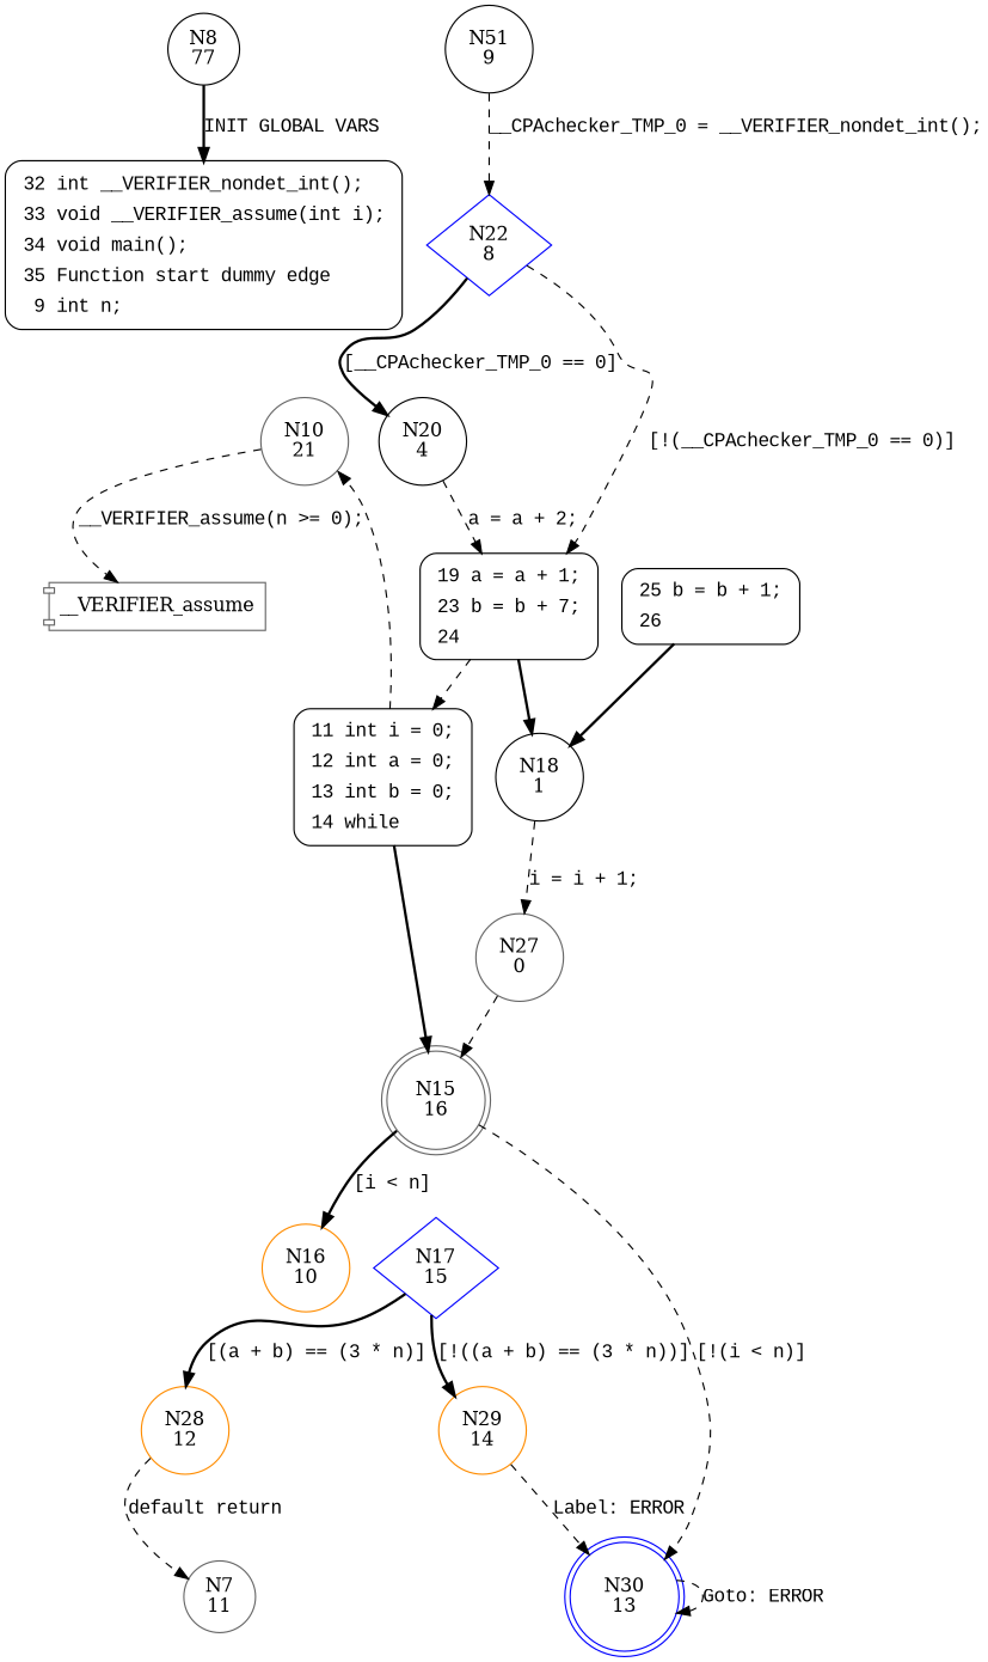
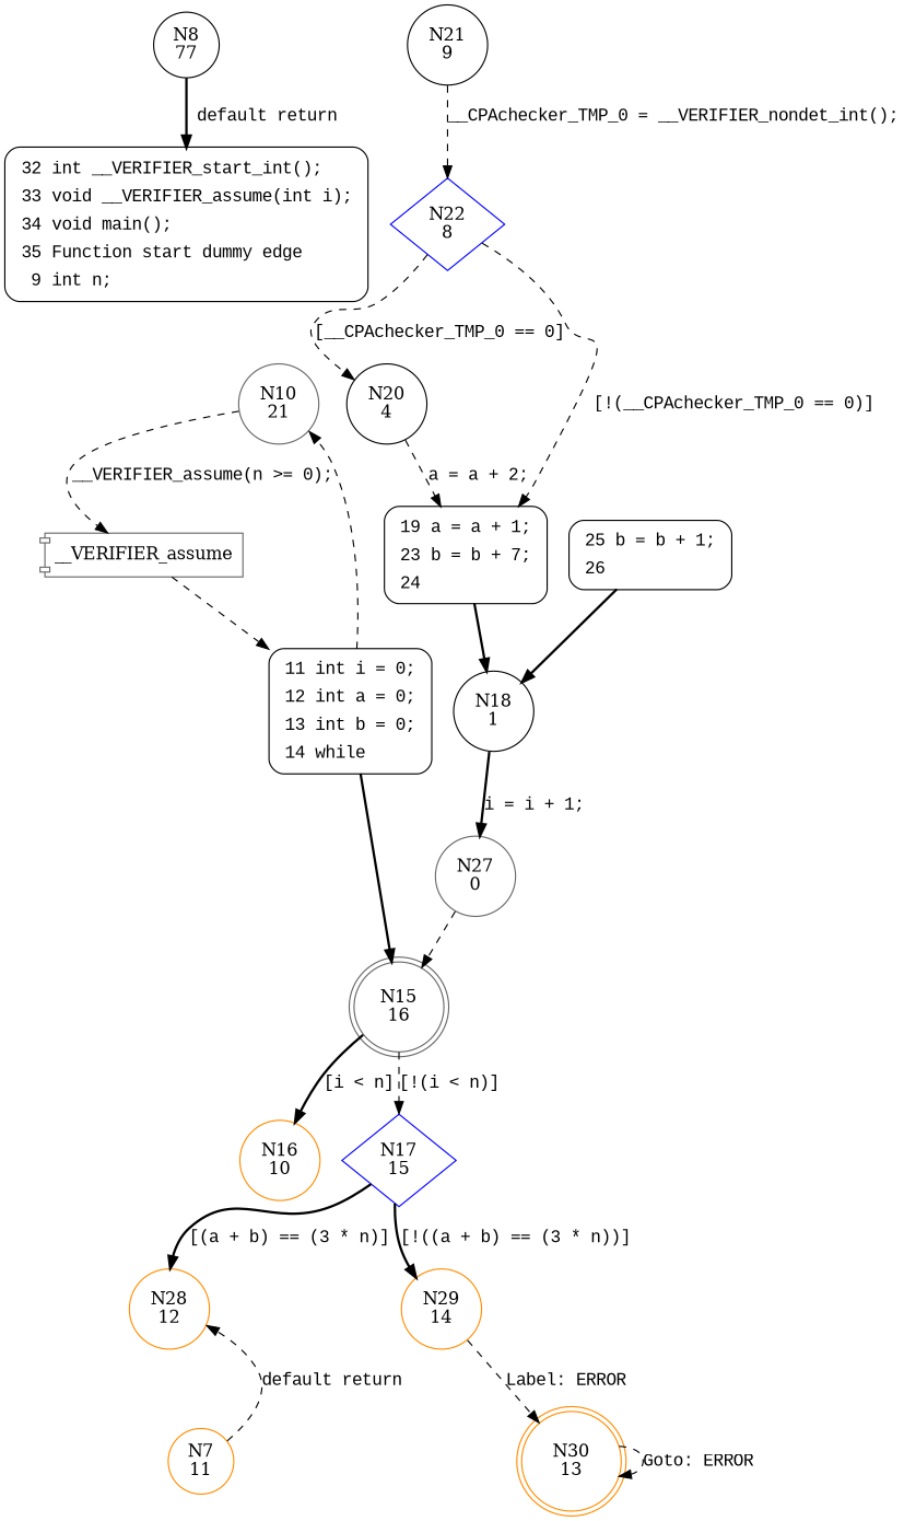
  digraph {
    node [color=gray40 shape=circle]
    edge [fontname="Courier New" style=dashed]
    n1 [color=black label="N8\n77"]
-   n2 [fillcolor=white fontname="Courier New" label=<<table border="0" cellborder="0" cellpadding="3" bgcolor="white"><tr><td align="right">32</td><td align="left">int __VERIFIER_nondet_int();</td></tr><tr><td align="right">33</td><td align="left">void __VERIFIER_assume(int i);</td></tr><tr><td align="right">34</td><td align="left">void main();</td></tr><tr><td align="right">35</td><td align="left">Function start dummy edge</td></tr><tr><td align="right">9</td><td align="left">int n;</td></tr></table>> penwidth=1 shape=Mrecord style="filled,bold" color=""]
+   n2 [fillcolor=white fontname="Courier New" label=<<table border="0" cellborder="0" cellpadding="3" bgcolor="white"><tr><td align="right">32</td><td align="left">int __VERIFIER_start_int();</td></tr><tr><td align="right">33</td><td align="left">void __VERIFIER_assume(int i);</td></tr><tr><td align="right">34</td><td align="left">void main();</td></tr><tr><td align="right">35</td><td align="left">Function start dummy edge</td></tr><tr><td align="right">9</td><td align="left">int n;</td></tr></table>> penwidth=1 shape=Mrecord style="filled,bold" color=""]
    n3 [label="N10\n21"]
    n4 [label=__VERIFIER_assume shape=component]
    n5 [fillcolor=white fontname="Courier New" label=<<table border="0" cellborder="0" cellpadding="3" bgcolor="white"><tr><td align="right">11</td><td align="left">int i = 0;</td></tr><tr><td align="right">12</td><td align="left">int a = 0;</td></tr><tr><td align="right">13</td><td align="left">int b = 0;</td></tr><tr><td align="right">14</td><td align="left">while</td></tr></table>> penwidth=1 shape=Mrecord style="filled,bold" color=""]
    n6 [label="N15\n16" shape=doublecircle]
    n7 [color=darkorange label="N16\n10"]
    n8 [color=blue label="N17\n15" shape=diamond]
    n9 [color=darkorange label="N28\n12"]
    n10 [color=darkorange label="N29\n14"]
-   n11 [color=black label="N51\n9"]
+   n11 [color=black label="N21\n9"]
    n12 [color=blue label="N22\n8" shape=diamond]
-   n13 [label="N7\n11"]
-   n14 [color=blue label="N30\n13" shape=doublecircle]
+   n13 [color=darkorange label="N7\n11"]
+   n14 [color=darkorange label="N30\n13" shape=doublecircle]
    n15 [color=black label="N20\n4"]
    n16 [fillcolor=white fontname="Courier New" label=<<table border="0" cellborder="0" cellpadding="3" bgcolor="white"><tr><td align="right">19</td><td align="left">a = a + 1;</td></tr><tr><td align="right">23</td><td align="left">b = b + 7;</td></tr><tr><td align="right">24</td><td align="left"></td></tr></table>> penwidth=1 shape=Mrecord style="filled,bold" color=""]
    n17 [color=black label="N18\n1"]
    n18 [fillcolor=white fontname="Courier New" label=<<table border="0" cellborder="0" cellpadding="3" bgcolor="white"><tr><td align="right">25</td><td align="left">b = b + 1;</td></tr><tr><td align="right">26</td><td align="left"></td></tr></table>> penwidth=1 shape=Mrecord style="filled,bold" color=""]
    n19 [label="N27\n0"]
-   n1 -> n2 [label="INIT GLOBAL VARS" style=bold]
+   n1 -> n2 [label="default return" style=bold]
    n3 -> n4 [label="__VERIFIER_assume(n >= 0);"]
-   n16 -> n5
+   n4 -> n5
    n5 -> n3 [fontname=""]
    n5 -> n6 [style=bold fontname=""]
    n6 -> n7 [label="[i < n]" style=bold]
-   n6 -> n14 [label="[!(i < n)]"]
+   n6 -> n8 [label="[!(i < n)]"]
    n8 -> n9 [label="[(a + b) == (3 * n)]" style=bold]
    n8 -> n10 [label="[!((a + b) == (3 * n))]" style=bold]
-   n9 -> n13 [label="default return"]
+   n13 -> n9 [label="default return"]
    n10 -> n14 [label="Label: ERROR"]
    n11 -> n12 [label="__CPAchecker_TMP_0 = __VERIFIER_nondet_int();"]
-   n12 -> n15 [label="[__CPAchecker_TMP_0 == 0]" style=bold]
+   n12 -> n15 [label="[__CPAchecker_TMP_0 == 0]"]
    n12 -> n16 [label="[!(__CPAchecker_TMP_0 == 0)]"]
    n14 -> n14 [label="Goto: ERROR"]
    n15 -> n16 [label="a = a + 2;"]
    n16 -> n17 [style=bold fontname=""]
-   n17 -> n19 [label="i = i + 1;"]
+   n17 -> n19 [label="i = i + 1;" style=bold]
    n18 -> n17 [style=bold fontname=""]
    n19 -> n6
  }
